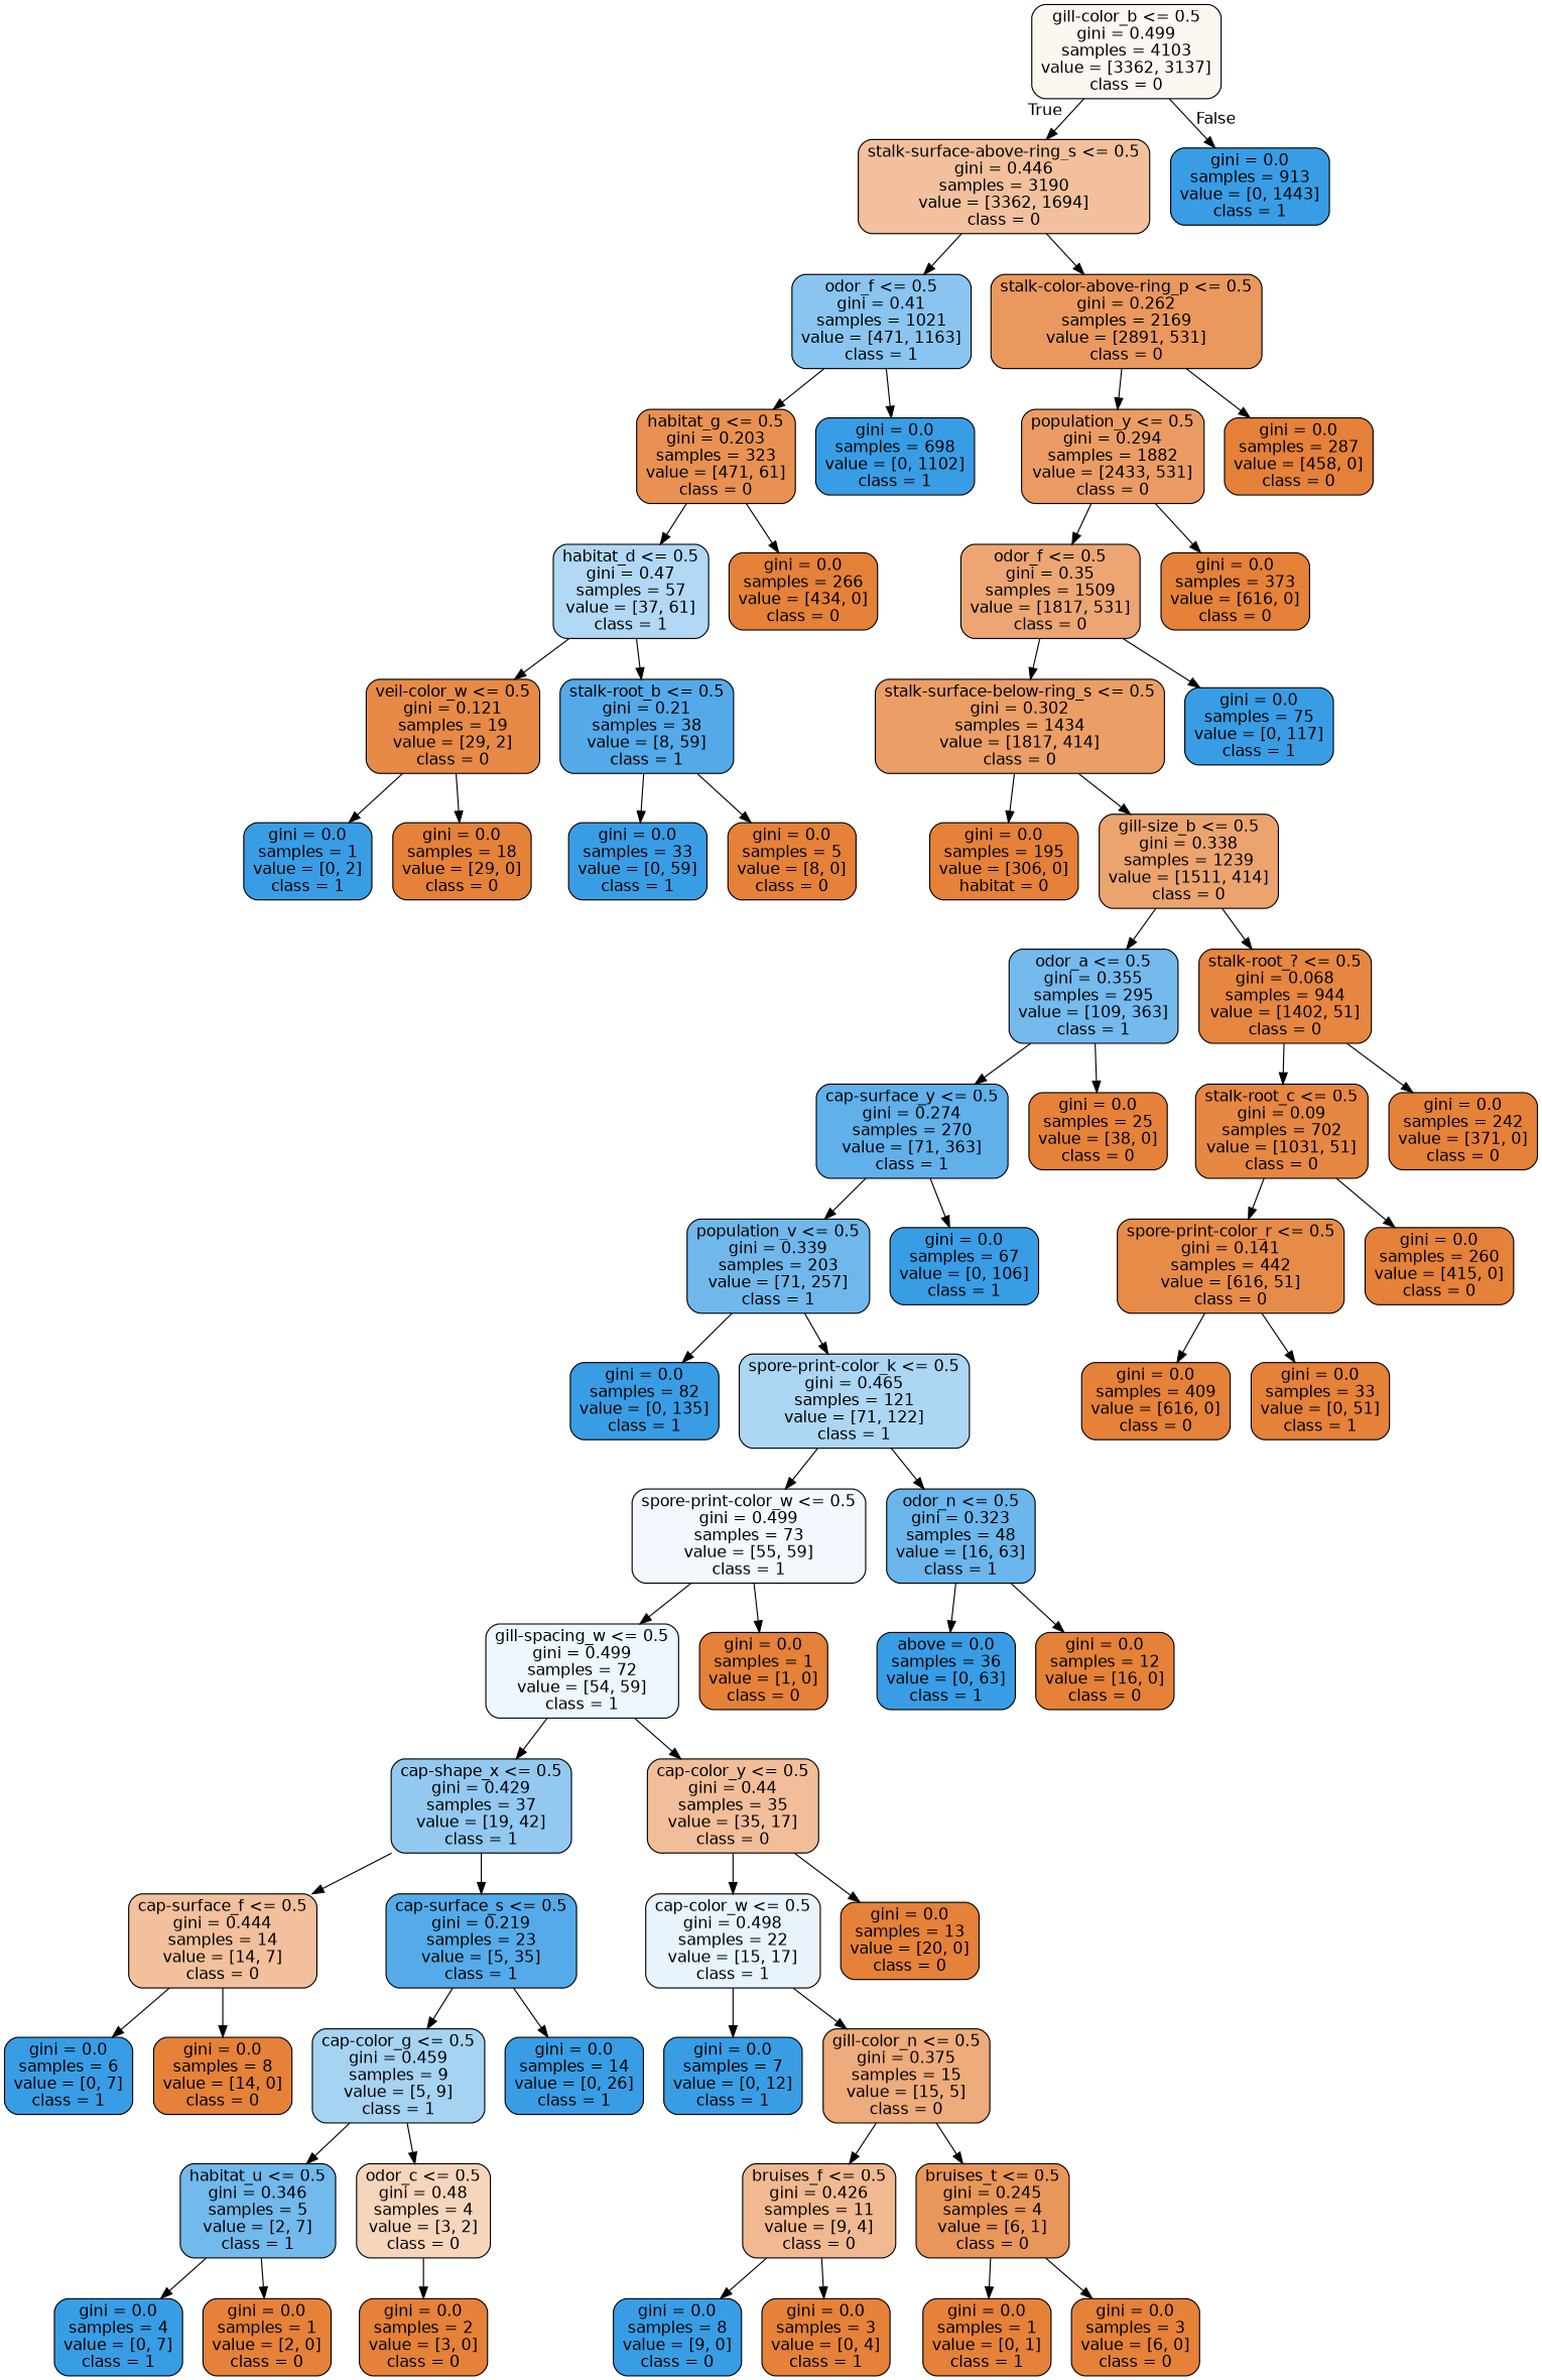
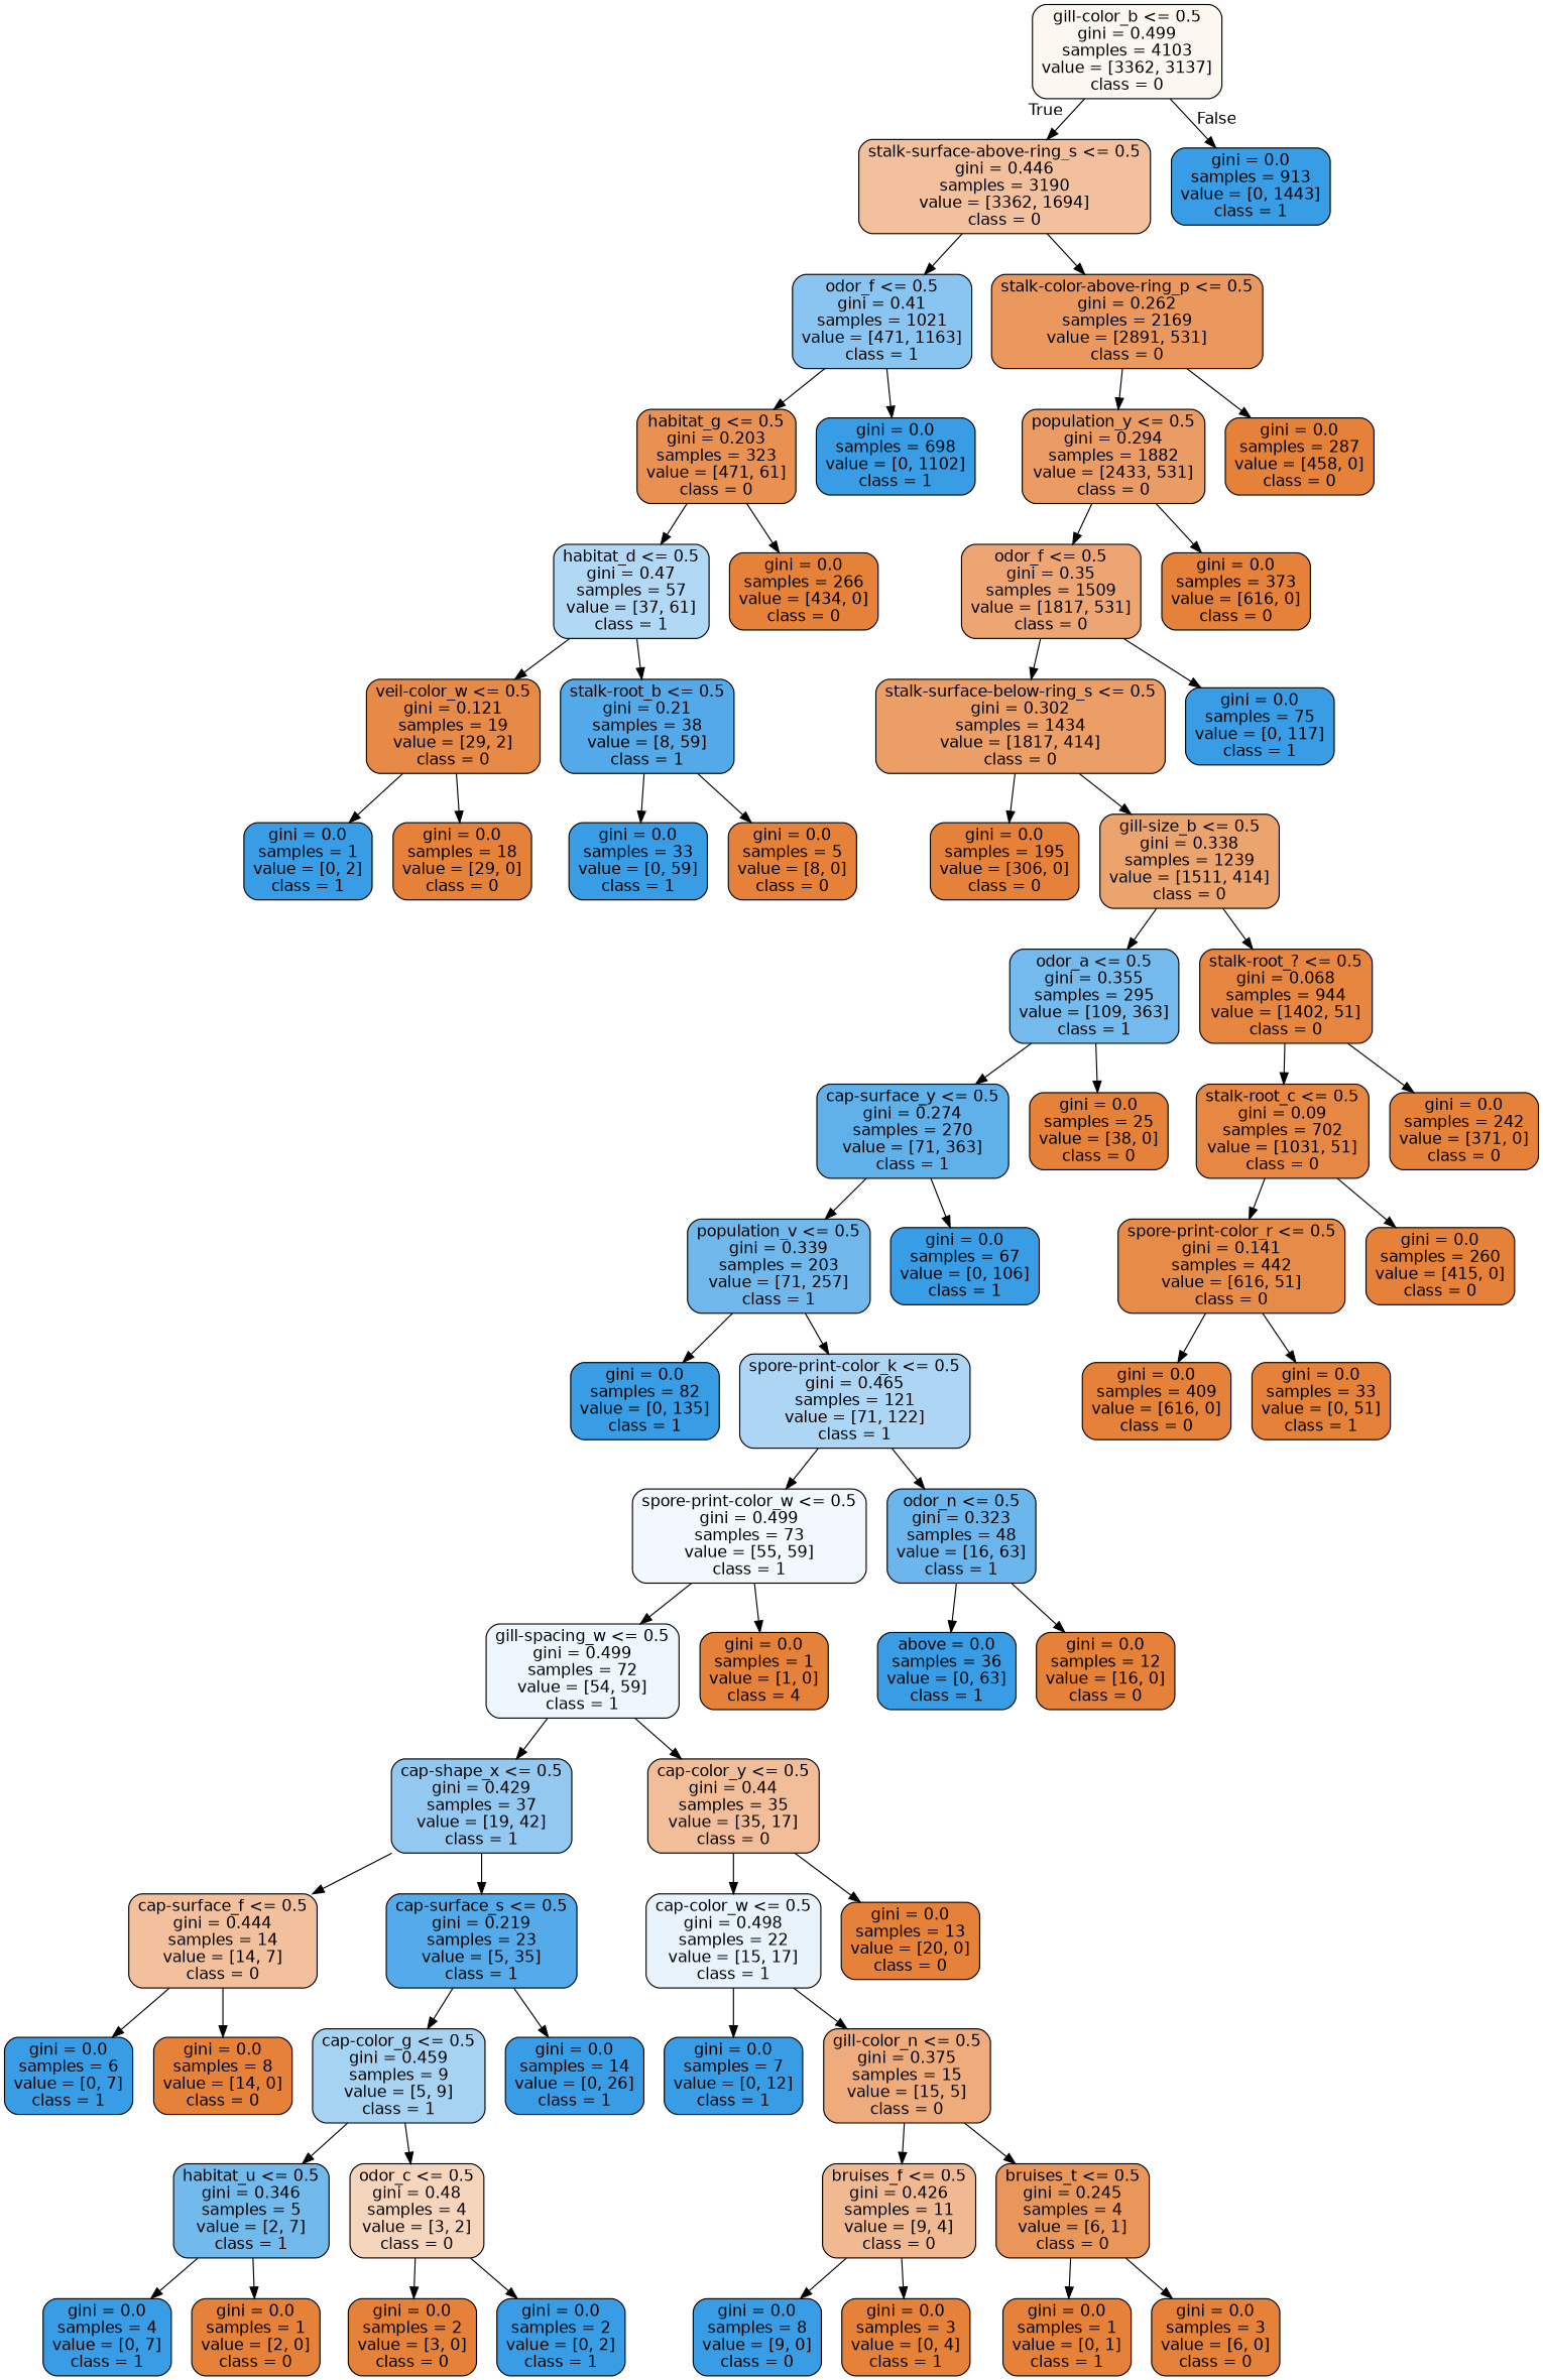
  digraph {
    node [color=black fillcolor="#e58139" fontname=helvetica shape=box style="filled, rounded"]
    edge [fontname=helvetica]
    n1 [fillcolor="#fdf7f2" label="gill-color_b <= 0.5\ngini = 0.499\nsamples = 4103\nvalue = [3362, 3137]\nclass = 0"]
    n2 [fillcolor="#f2c09d" label="stalk-surface-above-ring_s <= 0.5\ngini = 0.446\nsamples = 3190\nvalue = [3362, 1694]\nclass = 0"]
    n3 [fillcolor="#399de5" label="gini = 0.0\nsamples = 913\nvalue = [0, 1443]\nclass = 1"]
    n4 [fillcolor="#89c5f0" label="odor_f <= 0.5\ngini = 0.41\nsamples = 1021\nvalue = [471, 1163]\nclass = 1"]
    n5 [fillcolor="#ea985d" label="stalk-color-above-ring_p <= 0.5\ngini = 0.262\nsamples = 2169\nvalue = [2891, 531]\nclass = 0"]
    n6 [fillcolor="#e89153" label="habitat_g <= 0.5\ngini = 0.203\nsamples = 323\nvalue = [471, 61]\nclass = 0"]
    n7 [fillcolor="#399de5" label="gini = 0.0\nsamples = 698\nvalue = [0, 1102]\nclass = 1"]
    n8 [fillcolor="#eb9c64" label="population_y <= 0.5\ngini = 0.294\nsamples = 1882\nvalue = [2433, 531]\nclass = 0"]
    n9 [label="gini = 0.0\nsamples = 287\nvalue = [458, 0]\nclass = 0"]
    n10 [fillcolor="#b1d8f5" label="habitat_d <= 0.5\ngini = 0.47\nsamples = 57\nvalue = [37, 61]\nclass = 1"]
    n11 [label="gini = 0.0\nsamples = 266\nvalue = [434, 0]\nclass = 0"]
    n12 [fillcolor="#e78a47" label="veil-color_w <= 0.5\ngini = 0.121\nsamples = 19\nvalue = [29, 2]\nclass = 0"]
    n13 [fillcolor="#54aae9" label="stalk-root_b <= 0.5\ngini = 0.21\nsamples = 38\nvalue = [8, 59]\nclass = 1"]
    n14 [fillcolor="#399de5" label="gini = 0.0\nsamples = 1\nvalue = [0, 2]\nclass = 1"]
    n15 [label="gini = 0.0\nsamples = 18\nvalue = [29, 0]\nclass = 0"]
    n16 [fillcolor="#399de5" label="gini = 0.0\nsamples = 33\nvalue = [0, 59]\nclass = 1"]
    n17 [label="gini = 0.0\nsamples = 5\nvalue = [8, 0]\nclass = 0"]
    n18 [fillcolor="#eda673" label="odor_f <= 0.5\ngini = 0.35\nsamples = 1509\nvalue = [1817, 531]\nclass = 0"]
    n19 [label="gini = 0.0\nsamples = 373\nvalue = [616, 0]\nclass = 0"]
    n20 [fillcolor="#eb9e66" label="stalk-surface-below-ring_s <= 0.5\ngini = 0.302\nsamples = 1434\nvalue = [1817, 414]\nclass = 0"]
    n21 [fillcolor="#399de5" label="gini = 0.0\nsamples = 75\nvalue = [0, 117]\nclass = 1"]
-   n22 [label="gini = 0.0\nsamples = 195\nvalue = [306, 0]\nhabitat = 0"]
+   n22 [label="gini = 0.0\nsamples = 195\nvalue = [306, 0]\nclass = 0"]
    n23 [fillcolor="#eca46f" label="gill-size_b <= 0.5\ngini = 0.338\nsamples = 1239\nvalue = [1511, 414]\nclass = 0"]
    n24 [fillcolor="#74baed" label="odor_a <= 0.5\ngini = 0.355\nsamples = 295\nvalue = [109, 363]\nclass = 1"]
    n25 [fillcolor="#e68640" label="stalk-root_? <= 0.5\ngini = 0.068\nsamples = 944\nvalue = [1402, 51]\nclass = 0"]
    n26 [fillcolor="#60b0ea" label="cap-surface_y <= 0.5\ngini = 0.274\nsamples = 270\nvalue = [71, 363]\nclass = 1"]
    n27 [label="gini = 0.0\nsamples = 25\nvalue = [38, 0]\nclass = 0"]
    n28 [fillcolor="#e68743" label="stalk-root_c <= 0.5\ngini = 0.09\nsamples = 702\nvalue = [1031, 51]\nclass = 0"]
    n29 [label="gini = 0.0\nsamples = 242\nvalue = [371, 0]\nclass = 0"]
    n30 [fillcolor="#70b8ec" label="population_v <= 0.5\ngini = 0.339\nsamples = 203\nvalue = [71, 257]\nclass = 1"]
    n31 [fillcolor="#399de5" label="gini = 0.0\nsamples = 67\nvalue = [0, 106]\nclass = 1"]
    n32 [fillcolor="#399de5" label="gini = 0.0\nsamples = 82\nvalue = [0, 135]\nclass = 1"]
    n33 [fillcolor="#acd6f4" label="spore-print-color_k <= 0.5\ngini = 0.465\nsamples = 121\nvalue = [71, 122]\nclass = 1"]
    n34 [fillcolor="#f2f8fd" label="spore-print-color_w <= 0.5\ngini = 0.499\nsamples = 73\nvalue = [55, 59]\nclass = 1"]
    n35 [fillcolor="#6bb6ec" label="odor_n <= 0.5\ngini = 0.323\nsamples = 48\nvalue = [16, 63]\nclass = 1"]
    n36 [fillcolor="#eef7fd" label="gill-spacing_w <= 0.5\ngini = 0.499\nsamples = 72\nvalue = [54, 59]\nclass = 1"]
-   n37 [label="gini = 0.0\nsamples = 1\nvalue = [1, 0]\nclass = 0"]
+   n37 [label="gini = 0.0\nsamples = 1\nvalue = [1, 0]\nclass = 4"]
    n38 [fillcolor="#399de5" label="above = 0.0\nsamples = 36\nvalue = [0, 63]\nclass = 1"]
    n39 [label="gini = 0.0\nsamples = 12\nvalue = [16, 0]\nclass = 0"]
    n40 [fillcolor="#93c9f1" label="cap-shape_x <= 0.5\ngini = 0.429\nsamples = 37\nvalue = [19, 42]\nclass = 1"]
    n41 [fillcolor="#f2be99" label="cap-color_y <= 0.5\ngini = 0.44\nsamples = 35\nvalue = [35, 17]\nclass = 0"]
    n42 [fillcolor="#f2c09c" label="cap-surface_f <= 0.5\ngini = 0.444\nsamples = 14\nvalue = [14, 7]\nclass = 0"]
    n43 [fillcolor="#55abe9" label="cap-surface_s <= 0.5\ngini = 0.219\nsamples = 23\nvalue = [5, 35]\nclass = 1"]
    n44 [fillcolor="#e8f3fc" label="cap-color_w <= 0.5\ngini = 0.498\nsamples = 22\nvalue = [15, 17]\nclass = 1"]
    n45 [label="gini = 0.0\nsamples = 13\nvalue = [20, 0]\nclass = 0"]
    n46 [fillcolor="#399de5" label="gini = 0.0\nsamples = 6\nvalue = [0, 7]\nclass = 1"]
    n47 [label="gini = 0.0\nsamples = 8\nvalue = [14, 0]\nclass = 0"]
    n48 [fillcolor="#a7d3f3" label="cap-color_g <= 0.5\ngini = 0.459\nsamples = 9\nvalue = [5, 9]\nclass = 1"]
    n49 [fillcolor="#399de5" label="gini = 0.0\nsamples = 14\nvalue = [0, 26]\nclass = 1"]
    n50 [fillcolor="#72b9ec" label="habitat_u <= 0.5\ngini = 0.346\nsamples = 5\nvalue = [2, 7]\nclass = 1"]
    n51 [fillcolor="#f6d5bd" label="odor_c <= 0.5\ngini = 0.48\nsamples = 4\nvalue = [3, 2]\nclass = 0"]
    n52 [fillcolor="#399de5" label="gini = 0.0\nsamples = 4\nvalue = [0, 7]\nclass = 1"]
    n53 [label="gini = 0.0\nsamples = 1\nvalue = [2, 0]\nclass = 0"]
    n54 [label="gini = 0.0\nsamples = 2\nvalue = [3, 0]\nclass = 0"]
+   n55 [fillcolor="#399de5" label="gini = 0.0\nsamples = 2\nvalue = [0, 2]\nclass = 1"]
    n56 [fillcolor="#399de5" label="gini = 0.0\nsamples = 7\nvalue = [0, 12]\nclass = 1"]
    n57 [fillcolor="#eeab7b" label="gill-color_n <= 0.5\ngini = 0.375\nsamples = 15\nvalue = [15, 5]\nclass = 0"]
    n58 [fillcolor="#f1b991" label="bruises_f <= 0.5\ngini = 0.426\nsamples = 11\nvalue = [9, 4]\nclass = 0"]
    n59 [fillcolor="#e9965a" label="bruises_t <= 0.5\ngini = 0.245\nsamples = 4\nvalue = [6, 1]\nclass = 0"]
    n60 [fillcolor="#399de5" label="gini = 0.0\nsamples = 8\nvalue = [9, 0]\nclass = 0"]
    n61 [label="gini = 0.0\nsamples = 3\nvalue = [0, 4]\nclass = 1"]
    n62 [label="gini = 0.0\nsamples = 1\nvalue = [0, 1]\nclass = 1"]
    n63 [label="gini = 0.0\nsamples = 3\nvalue = [6, 0]\nclass = 0"]
    n64 [fillcolor="#e78b49" label="spore-print-color_r <= 0.5\ngini = 0.141\nsamples = 442\nvalue = [616, 51]\nclass = 0"]
    n65 [label="gini = 0.0\nsamples = 260\nvalue = [415, 0]\nclass = 0"]
    n66 [label="gini = 0.0\nsamples = 409\nvalue = [616, 0]\nclass = 0"]
    n67 [label="gini = 0.0\nsamples = 33\nvalue = [0, 51]\nclass = 1"]
    n1 -> n2 [headlabel=True labelangle=45 labeldistance=2.5]
    n1 -> n3 [headlabel=False labelangle=-45 labeldistance=2.5]
    n2 -> n4
    n2 -> n5
    n4 -> n6
    n4 -> n7
    n5 -> n8
    n5 -> n9
    n6 -> n10
    n6 -> n11
    n8 -> n18
    n8 -> n19
    n10 -> n12
    n10 -> n13
    n12 -> n14
    n12 -> n15
    n13 -> n16
    n13 -> n17
    n18 -> n20
    n18 -> n21
    n20 -> n22
    n20 -> n23
    n23 -> n24
    n23 -> n25
    n24 -> n26
    n24 -> n27
    n25 -> n28
    n25 -> n29
    n26 -> n30
    n26 -> n31
    n28 -> n64
    n28 -> n65
    n30 -> n32
    n30 -> n33
    n33 -> n34
    n33 -> n35
    n34 -> n36
    n34 -> n37
    n35 -> n38
    n35 -> n39
    n36 -> n40
    n36 -> n41
    n40 -> n42
    n40 -> n43
    n41 -> n44
    n41 -> n45
    n42 -> n46
    n42 -> n47
    n43 -> n48
    n43 -> n49
    n44 -> n56
    n44 -> n57
    n48 -> n50
    n48 -> n51
    n50 -> n52
    n50 -> n53
    n51 -> n54
+   n51 -> n55
    n57 -> n58
    n57 -> n59
    n58 -> n60
    n58 -> n61
    n59 -> n62
    n59 -> n63
    n64 -> n66
    n64 -> n67
  }
